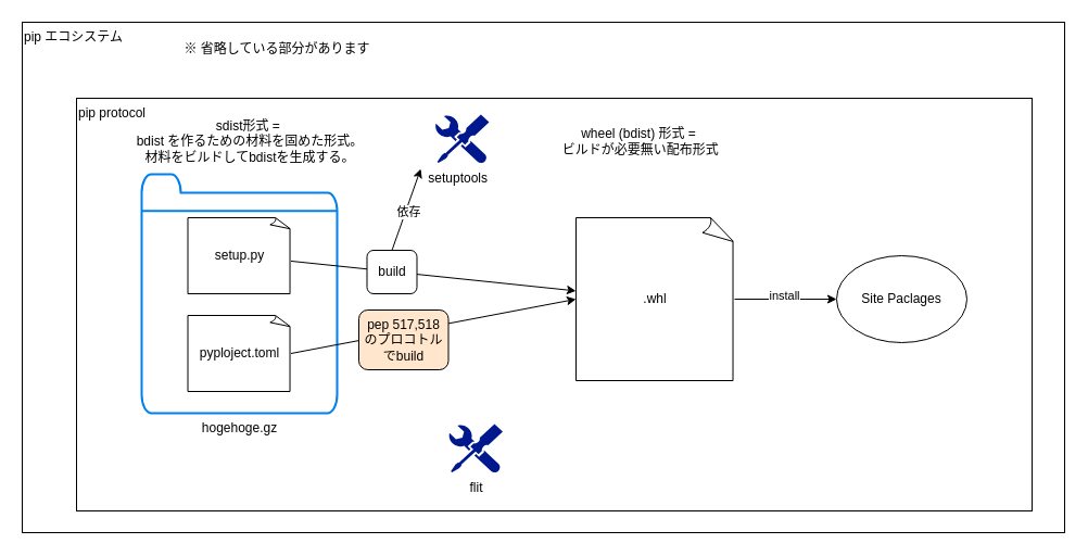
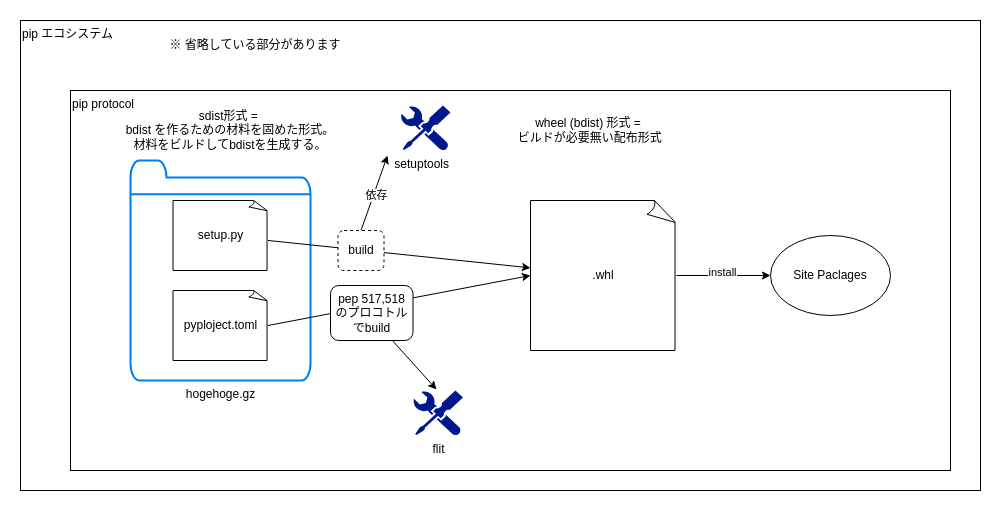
  <mxCell id="0" />
  <mxCell id="1" style="locked=1;" parent="0" />
  <mxCell id="2" value="pip エコシステム" style="rounded=0;whiteSpace=wrap;html=1;align=left;verticalAlign=top;" vertex="1" parent="1"><mxGeometry x="20" y="20" width="960" height="470" as="geometry" /></mxCell>
  <mxCell id="3" value="pip_protocol" style="locked=1;" parent="0" />
  <mxCell id="4" value="pip protocol&lt;br&gt;" style="rounded=0;whiteSpace=wrap;html=1;align=left;verticalAlign=top;" vertex="1" parent="3"><mxGeometry x="70" y="90" width="880" height="380" as="geometry" /></mxCell>
  <mxCell id="5" value="front" style="" parent="0" />
  <mxCell id="6" value="hogehoge.gz" style="html=1;verticalLabelPosition=bottom;align=center;labelBackgroundColor=#ffffff;verticalAlign=top;strokeWidth=2;strokeColor=#0080F0;shadow=0;dashed=0;shape=mxgraph.ios7.icons.folder;" vertex="1" parent="5"><mxGeometry x="130" y="160" width="180" height="220" as="geometry" /></mxCell>
  <mxCell id="7" value="sdist形式 =&amp;nbsp;&lt;br&gt;bdist を作るための材料を固めた形式。材料をビルドしてbdistを生成する。" style="text;html=1;strokeColor=none;fillColor=none;align=center;verticalAlign=middle;whiteSpace=wrap;rounded=0;" vertex="1" parent="5"><mxGeometry x="120" y="110" width="220" height="40" as="geometry" /></mxCell>
  <mxCell id="8" style="rounded=0;orthogonalLoop=1;jettySize=auto;html=1;" edge="1" parent="5" source="9" target="12"><mxGeometry relative="1" as="geometry" /></mxCell>
  <mxCell id="9" value="setup.py" style="whiteSpace=wrap;html=1;shape=mxgraph.basic.document" vertex="1" parent="5"><mxGeometry x="172.5" y="200" width="95" height="70" as="geometry" /></mxCell>
  <mxCell id="10" style="edgeStyle=orthogonalEdgeStyle;rounded=0;orthogonalLoop=1;jettySize=auto;html=1;exitX=1;exitY=0.5;exitDx=0;exitDy=0;exitPerimeter=0;entryX=0;entryY=0.5;entryDx=0;entryDy=0;" edge="1" parent="5" source="12" target="14"><mxGeometry relative="1" as="geometry" /></mxCell>
  <mxCell id="11" value="install" style="edgeLabel;html=1;align=center;verticalAlign=middle;resizable=0;points=[];" vertex="1" connectable="0" parent="10"><mxGeometry x="-0.037" y="4" relative="1" as="geometry"><mxPoint as="offset" /></mxGeometry></mxCell>
  <mxCell id="12" value="&lt;span&gt;.whl&lt;/span&gt;" style="whiteSpace=wrap;html=1;shape=mxgraph.basic.document" vertex="1" parent="5"><mxGeometry x="530" y="200" width="146" height="150" as="geometry" /></mxCell>
  <mxCell id="13" value="wheel (bdist) 形式 =&lt;br&gt;&amp;nbsp;ビルドが必要無い配布形式" style="text;html=1;strokeColor=none;fillColor=none;align=center;verticalAlign=middle;whiteSpace=wrap;rounded=0;" vertex="1" parent="5"><mxGeometry x="510" y="110" width="156" height="40" as="geometry" /></mxCell>
  <mxCell id="14" value="Site Paclages" style="ellipse;whiteSpace=wrap;html=1;" vertex="1" parent="5"><mxGeometry x="770" y="235" width="120" height="80" as="geometry" /></mxCell>
  <mxCell id="15" value="setuptools" style="aspect=fixed;pointerEvents=1;shadow=0;dashed=0;html=1;strokeColor=none;labelPosition=center;verticalLabelPosition=bottom;verticalAlign=top;align=right;fillColor=#00188D;shape=mxgraph.mscae.enterprise.tool;horizontal=1;" vertex="1" parent="5"><mxGeometry x="400" y="105" width="50" height="45" as="geometry" /></mxCell>
  <mxCell id="16" style="edgeStyle=none;rounded=0;orthogonalLoop=1;jettySize=auto;html=1;exitX=0.5;exitY=0;exitDx=0;exitDy=0;" edge="1" parent="5" source="18"><mxGeometry relative="1" as="geometry"><mxPoint x="387" y="155" as="targetPoint" /></mxGeometry></mxCell>
  <mxCell id="17" value="依存" style="edgeLabel;html=1;align=center;verticalAlign=middle;resizable=0;points=[];" vertex="1" connectable="0" parent="16"><mxGeometry x="-0.049" y="-2" relative="1" as="geometry"><mxPoint as="offset" /></mxGeometry></mxCell>
- <mxCell id="18" value="build" style="rounded=1;whiteSpace=wrap;html=1;" vertex="1" parent="5"><mxGeometry x="337.5" y="230" width="46" height="40" as="geometry" /></mxCell>
+ <mxCell id="18" value="build" style="rounded=1;whiteSpace=wrap;html=1;dashed=1;" vertex="1" parent="5"><mxGeometry x="337.5" y="230" width="46" height="40" as="geometry" /></mxCell>
  <mxCell id="19" style="edgeStyle=none;rounded=0;orthogonalLoop=1;jettySize=auto;html=1;exitX=1;exitY=0.5;exitDx=0;exitDy=0;exitPerimeter=0;entryX=0;entryY=0.5;entryDx=0;entryDy=0;entryPerimeter=0;" edge="1" parent="5" source="20" target="12"><mxGeometry relative="1" as="geometry" /></mxCell>
  <mxCell id="20" value="pyploject.toml" style="whiteSpace=wrap;html=1;shape=mxgraph.basic.document" vertex="1" parent="5"><mxGeometry x="172.5" y="290" width="95" height="70" as="geometry" /></mxCell>
- <mxCell id="22" value="pep 517,518 のプロコトルでbuild" style="rounded=1;whiteSpace=wrap;html=1;fillColor=#ffe6cc;" vertex="1" parent="5"><mxGeometry x="330" y="285" width="82.5" height="55" as="geometry" /></mxCell>
+ <mxCell id="21" style="edgeStyle=none;rounded=0;orthogonalLoop=1;jettySize=auto;html=1;exitX=0.75;exitY=1;exitDx=0;exitDy=0;entryX=0.47;entryY=-0.022;entryDx=0;entryDy=0;entryPerimeter=0;" edge="1" parent="5" source="22" target="23"><mxGeometry relative="1" as="geometry" /></mxCell>
+ <mxCell id="22" value="pep 517,518 のプロコトルでbuild" style="rounded=1;whiteSpace=wrap;html=1;" vertex="1" parent="5"><mxGeometry x="330" y="285" width="82.5" height="55" as="geometry" /></mxCell>
  <mxCell id="23" value="flit" style="aspect=fixed;pointerEvents=1;shadow=0;dashed=0;html=1;strokeColor=none;labelPosition=center;verticalLabelPosition=bottom;verticalAlign=top;align=center;fillColor=#00188D;shape=mxgraph.mscae.enterprise.tool;horizontal=1;" vertex="1" parent="5"><mxGeometry x="412.5" y="390" width="50" height="45" as="geometry" /></mxCell>
  <mxCell id="24" value="※ 省略している部分があります" style="text;html=1;strokeColor=none;fillColor=none;align=center;verticalAlign=middle;whiteSpace=wrap;rounded=0;" vertex="1" parent="5"><mxGeometry x="165" y="35" width="180" height="20" as="geometry" /></mxCell>
